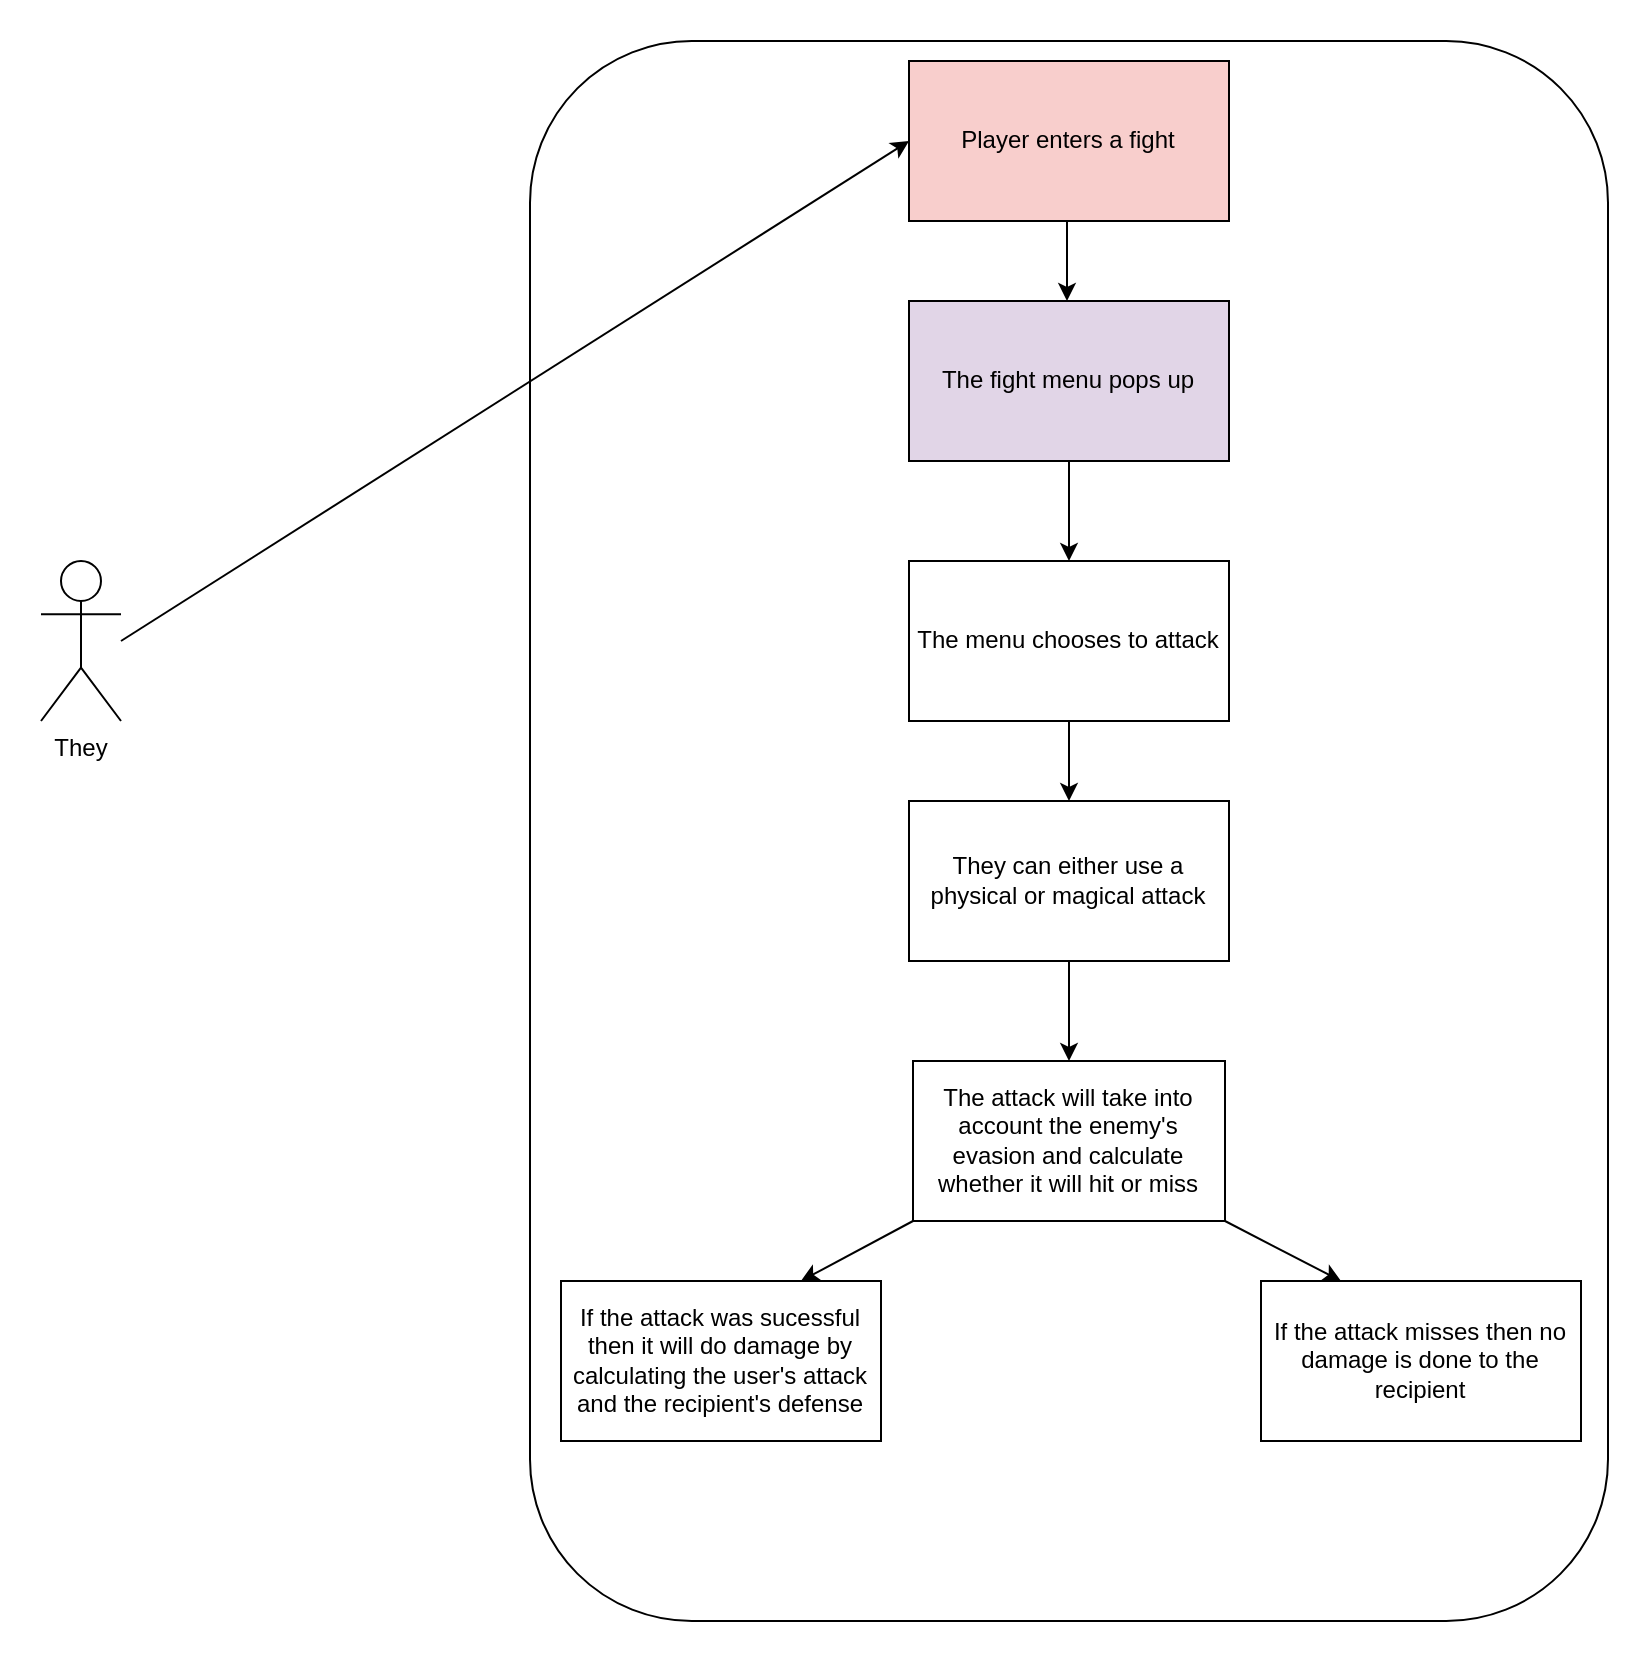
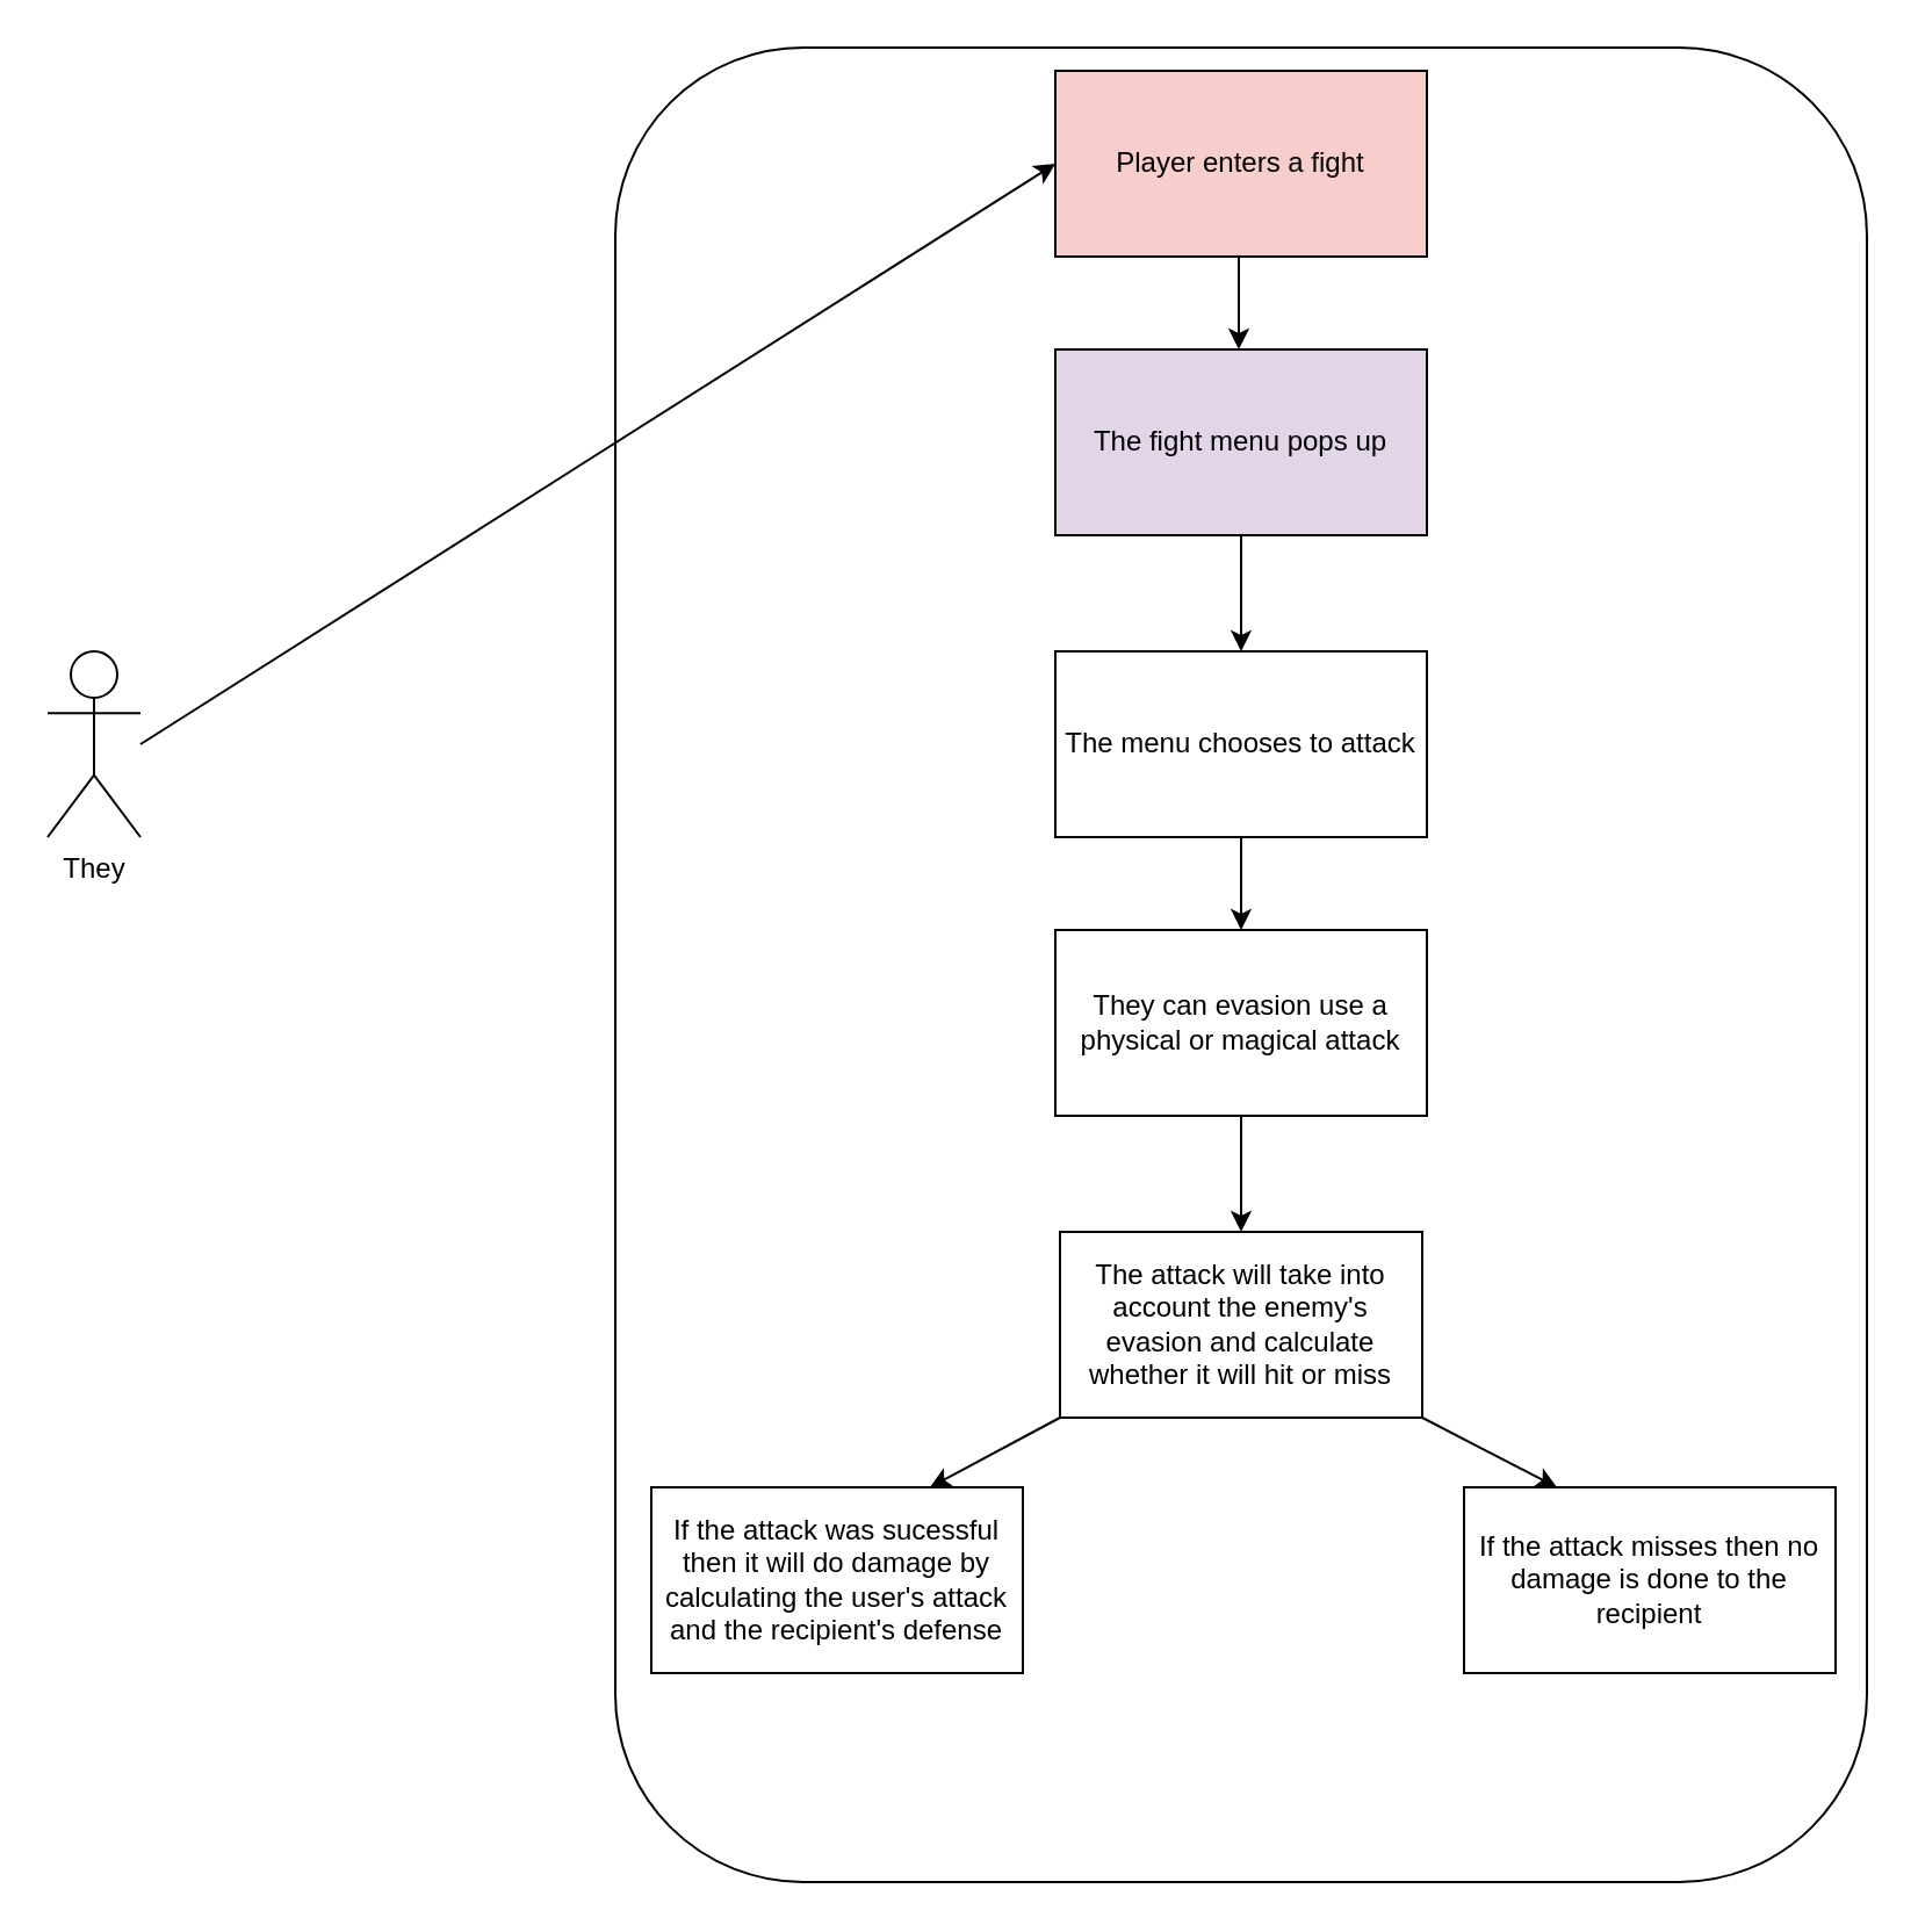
  <mxCell id="0" />
  <mxCell id="1" parent="0" />
  <mxCell id="2" value="" style="rounded=1;whiteSpace=wrap;html=1;" vertex="1" parent="1"><mxGeometry x="264.5" y="20" width="539" height="790" as="geometry" /></mxCell>
  <mxCell id="3" value="The menu chooses to attack" style="rounded=0;whiteSpace=wrap;html=1;" parent="1" vertex="1"><mxGeometry x="454" y="280" width="160" height="80" as="geometry" /></mxCell>
- <mxCell id="4" value="They can either use a physical or magical attack" style="rounded=0;whiteSpace=wrap;html=1;" parent="1" vertex="1"><mxGeometry x="454" y="400" width="160" height="80" as="geometry" /></mxCell>
+ <mxCell id="4" value="They can evasion use a physical or magical attack" style="rounded=0;whiteSpace=wrap;html=1;" parent="1" vertex="1"><mxGeometry x="454" y="400" width="160" height="80" as="geometry" /></mxCell>
  <mxCell id="5" value="" style="endArrow=classic;html=1;rounded=0;exitX=0.5;exitY=1;exitDx=0;exitDy=0;entryX=0.5;entryY=0;entryDx=0;entryDy=0;" parent="1" source="4" target="11" edge="1"><mxGeometry width="50" height="50" relative="1" as="geometry"><mxPoint x="534" y="490" as="sourcePoint" /><mxPoint x="534" y="570" as="targetPoint" /></mxGeometry></mxCell>
  <mxCell id="6" value="" style="endArrow=classic;html=1;rounded=0;entryX=0.5;entryY=0;entryDx=0;entryDy=0;" parent="1" edge="1"><mxGeometry width="50" height="50" relative="1" as="geometry"><mxPoint x="534" y="360" as="sourcePoint" /><mxPoint x="534" y="400" as="targetPoint" /></mxGeometry></mxCell>
  <mxCell id="7" value="Player enters a fight" style="rounded=0;whiteSpace=wrap;html=1;fillColor=#f8cecc;" parent="1" vertex="1"><mxGeometry x="454" y="30" width="160" height="80" as="geometry" /></mxCell>
  <mxCell id="8" value="The fight menu pops up" style="rounded=0;whiteSpace=wrap;html=1;fillColor=#e1d5e7;" parent="1" vertex="1"><mxGeometry x="454" y="150" width="160" height="80" as="geometry" /></mxCell>
  <mxCell id="9" value="" style="endArrow=classic;html=1;rounded=0;" parent="1" edge="1"><mxGeometry width="50" height="50" relative="1" as="geometry"><mxPoint x="533" y="110" as="sourcePoint" /><mxPoint x="533" y="150" as="targetPoint" /></mxGeometry></mxCell>
  <mxCell id="10" value="" style="endArrow=classic;html=1;rounded=0;entryX=0.5;entryY=0;entryDx=0;entryDy=0;" parent="1" target="3" edge="1"><mxGeometry width="50" height="50" relative="1" as="geometry"><mxPoint x="534" y="230" as="sourcePoint" /><mxPoint x="534" y="290" as="targetPoint" /></mxGeometry></mxCell>
  <mxCell id="11" value="The attack will take into account the enemy's evasion and calculate whether it will hit or miss" style="rounded=0;whiteSpace=wrap;html=1;" parent="1" vertex="1"><mxGeometry x="456" y="530" width="156" height="80" as="geometry" /></mxCell>
  <mxCell id="12" value="If the attack was sucessful then it will do damage by calculating the user's attack and the recipient's defense" style="rounded=0;whiteSpace=wrap;html=1;" parent="1" vertex="1"><mxGeometry x="280" y="640" width="160" height="80" as="geometry" /></mxCell>
  <mxCell id="13" value="If the attack misses then no damage is done to the recipient" style="rounded=0;whiteSpace=wrap;html=1;" parent="1" vertex="1"><mxGeometry x="630" y="640" width="160" height="80" as="geometry" /></mxCell>
  <mxCell id="14" value="" style="endArrow=classic;html=1;rounded=0;entryX=0.25;entryY=0;entryDx=0;entryDy=0;" parent="1" target="13" edge="1"><mxGeometry width="50" height="50" relative="1" as="geometry"><mxPoint x="612" y="610" as="sourcePoint" /><mxPoint x="662" y="560" as="targetPoint" /></mxGeometry></mxCell>
  <mxCell id="15" value="" style="endArrow=classic;html=1;rounded=0;entryX=0.75;entryY=0;entryDx=0;entryDy=0;" parent="1" target="12" edge="1"><mxGeometry width="50" height="50" relative="1" as="geometry"><mxPoint x="456" y="610" as="sourcePoint" /><mxPoint x="506" y="560" as="targetPoint" /></mxGeometry></mxCell>
  <mxCell id="16" value="They" style="shape=umlActor;verticalLabelPosition=bottom;verticalAlign=top;html=1;outlineConnect=0;" vertex="1" parent="1"><mxGeometry x="20" y="280" width="40" height="80" as="geometry" /></mxCell>
  <mxCell id="17" value="" style="endArrow=classic;html=1;rounded=0;entryX=0;entryY=0.5;entryDx=0;entryDy=0;" edge="1" parent="1" target="7"><mxGeometry width="50" height="50" relative="1" as="geometry"><mxPoint x="60" y="320" as="sourcePoint" /><mxPoint x="110" y="270" as="targetPoint" /></mxGeometry></mxCell>
